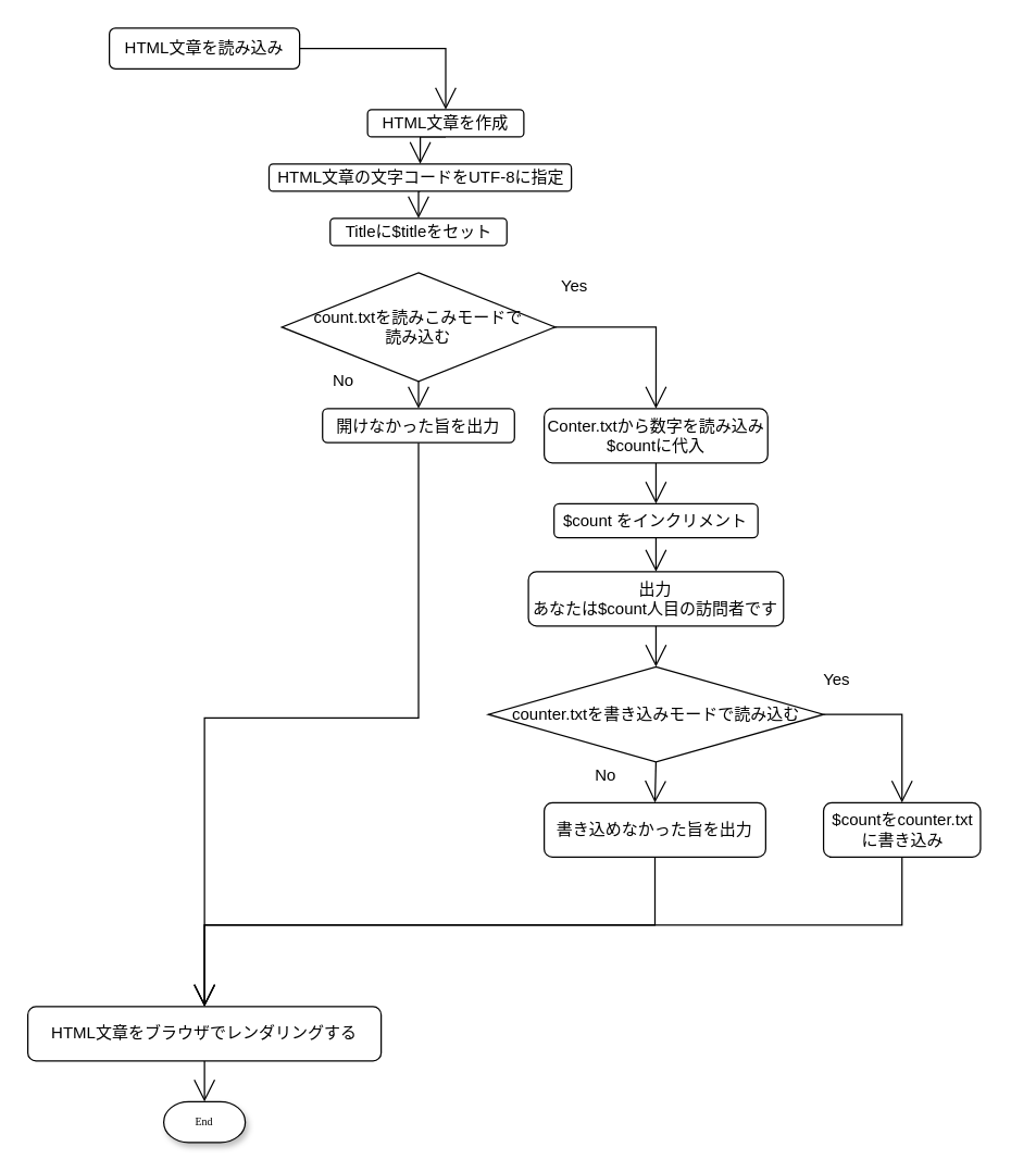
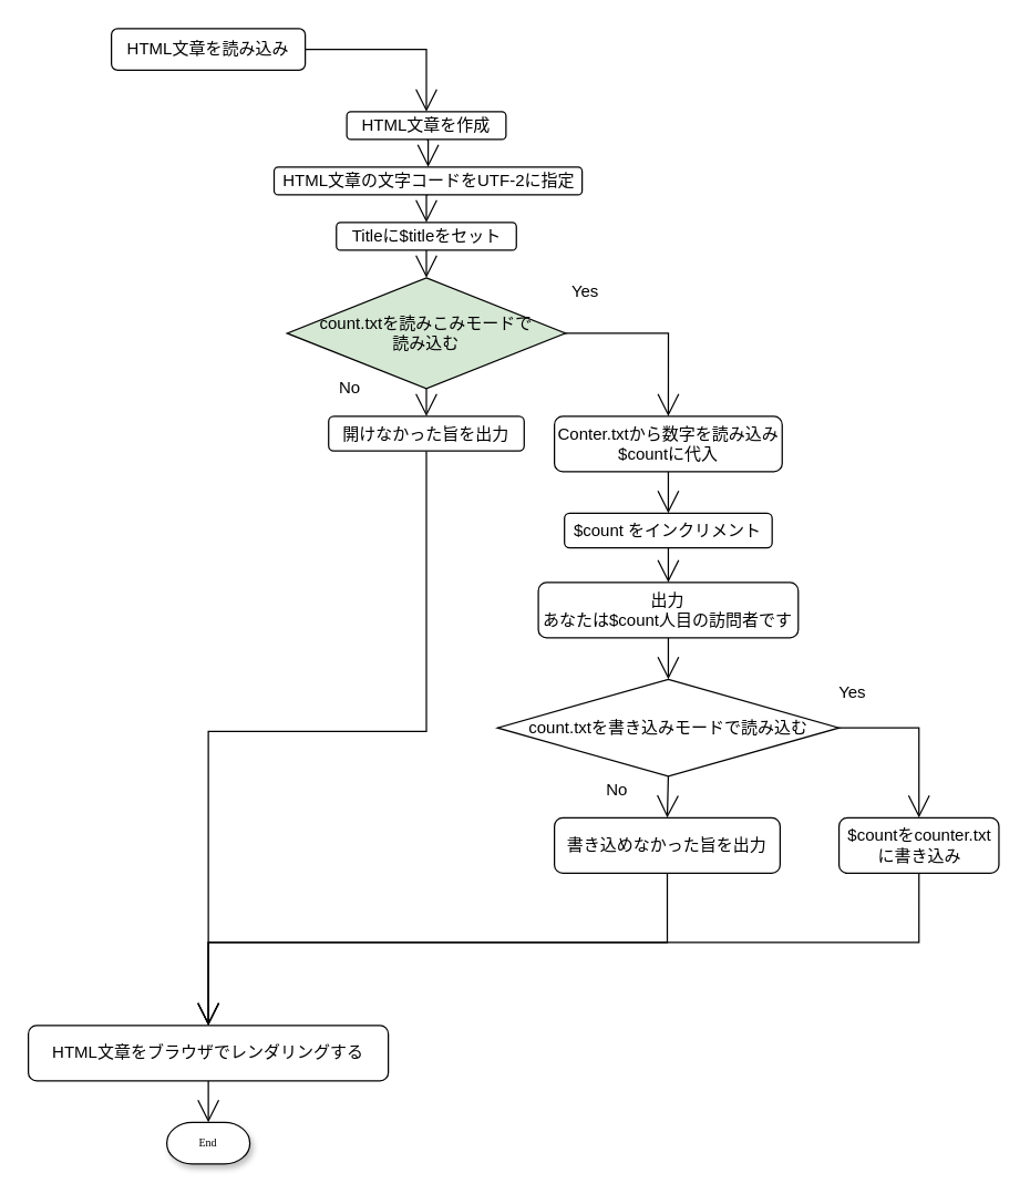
  <mxCell id="0" />
  <mxCell id="1" parent="0" />
  <mxCell id="2" value="End" style="strokeWidth=1;html=1;shape=mxgraph.flowchart.terminator;whiteSpace=wrap;rounded=0;shadow=1;labelBackgroundColor=none;fontFamily=Verdana;fontSize=8;align=center;" vertex="1" parent="1"><mxGeometry x="120" y="810" width="60" height="30" as="geometry" /></mxCell>
  <mxCell id="3" style="edgeStyle=orthogonalEdgeStyle;rounded=0;orthogonalLoop=1;jettySize=auto;html=1;exitX=0.5;exitY=1;exitDx=0;exitDy=0;entryX=0.5;entryY=0;entryDx=0;entryDy=0;endArrow=open;startSize=14;endSize=14;sourcePerimeterSpacing=8;targetPerimeterSpacing=8;" edge="1" parent="1" source="4" target="10"><mxGeometry relative="1" as="geometry" /></mxCell>
- <mxCell id="4" value="HTML文章の文字コードをUTF-8に指定" style="rounded=1;whiteSpace=wrap;html=1;hachureGap=4;" vertex="1" parent="1"><mxGeometry x="197.5" y="120" width="222.5" height="20" as="geometry" /></mxCell>
+ <mxCell id="4" value="HTML文章の文字コードをUTF-2に指定" style="rounded=1;whiteSpace=wrap;html=1;hachureGap=4;" vertex="1" parent="1"><mxGeometry x="197.5" y="120" width="222.5" height="20" as="geometry" /></mxCell>
  <mxCell id="5" style="edgeStyle=orthogonalEdgeStyle;rounded=0;orthogonalLoop=1;jettySize=auto;html=1;exitX=0.5;exitY=1;exitDx=0;exitDy=0;entryX=0.5;entryY=0;entryDx=0;entryDy=0;endArrow=open;startSize=14;endSize=14;sourcePerimeterSpacing=8;targetPerimeterSpacing=8;" edge="1" parent="1" source="6" target="4"><mxGeometry relative="1" as="geometry" /></mxCell>
- <mxCell id="6" value="HTML文章を作成" style="rounded=1;whiteSpace=wrap;html=1;hachureGap=4;" vertex="1" parent="1"><mxGeometry x="270" y="80" width="115" height="20" as="geometry" /></mxCell>
+ <mxCell id="6" value="HTML文章を作成" style="rounded=1;whiteSpace=wrap;html=1;hachureGap=4;" vertex="1" parent="1"><mxGeometry x="250" y="80" width="115" height="20" as="geometry" /></mxCell>
  <mxCell id="7" style="edgeStyle=orthogonalEdgeStyle;rounded=0;orthogonalLoop=1;jettySize=auto;html=1;exitX=1;exitY=0.5;exitDx=0;exitDy=0;entryX=0.5;entryY=0;entryDx=0;entryDy=0;endArrow=open;startSize=14;endSize=14;sourcePerimeterSpacing=8;targetPerimeterSpacing=8;" edge="1" parent="1" source="8" target="6"><mxGeometry relative="1" as="geometry" /></mxCell>
  <mxCell id="8" value="HTML文章を読み込み" style="rounded=1;whiteSpace=wrap;html=1;hachureGap=4;" vertex="1" parent="1"><mxGeometry x="80" y="20" width="140" height="30" as="geometry" /></mxCell>
+ <mxCell id="9" style="edgeStyle=orthogonalEdgeStyle;rounded=0;orthogonalLoop=1;jettySize=auto;html=1;exitX=0.5;exitY=1;exitDx=0;exitDy=0;entryX=0.5;entryY=0;entryDx=0;entryDy=0;endArrow=open;startSize=14;endSize=14;sourcePerimeterSpacing=8;targetPerimeterSpacing=8;" edge="1" parent="1" source="10" target="17"><mxGeometry relative="1" as="geometry" /></mxCell>
  <mxCell id="10" value="Titleに$titleをセット" style="rounded=1;whiteSpace=wrap;html=1;hachureGap=4;" vertex="1" parent="1"><mxGeometry x="242.5" y="160" width="130" height="20" as="geometry" /></mxCell>
  <mxCell id="11" style="edgeStyle=orthogonalEdgeStyle;rounded=0;orthogonalLoop=1;jettySize=auto;html=1;exitX=0.5;exitY=1;exitDx=0;exitDy=0;entryX=0.5;entryY=0;entryDx=0;entryDy=0;endArrow=open;startSize=14;endSize=14;sourcePerimeterSpacing=8;targetPerimeterSpacing=8;" edge="1" parent="1" source="12" target="14"><mxGeometry relative="1" as="geometry" /></mxCell>
  <mxCell id="12" value="Conter.txtから数字を読み込み&lt;br&gt;$countに代入" style="rounded=1;whiteSpace=wrap;html=1;hachureGap=4;" vertex="1" parent="1"><mxGeometry x="400" y="300" width="164.5" height="40" as="geometry" /></mxCell>
  <mxCell id="13" style="edgeStyle=orthogonalEdgeStyle;rounded=0;orthogonalLoop=1;jettySize=auto;html=1;exitX=0.5;exitY=1;exitDx=0;exitDy=0;entryX=0.5;entryY=0;entryDx=0;entryDy=0;endArrow=open;startSize=14;endSize=14;sourcePerimeterSpacing=8;targetPerimeterSpacing=8;" edge="1" parent="1" source="14" target="21"><mxGeometry relative="1" as="geometry" /></mxCell>
  <mxCell id="14" value="$count をインクリメント" style="rounded=1;whiteSpace=wrap;html=1;hachureGap=4;" vertex="1" parent="1"><mxGeometry x="407.25" y="370" width="150" height="25" as="geometry" /></mxCell>
  <mxCell id="15" style="edgeStyle=orthogonalEdgeStyle;rounded=0;orthogonalLoop=1;jettySize=auto;html=1;exitX=0.5;exitY=1;exitDx=0;exitDy=0;entryX=0.5;entryY=0;entryDx=0;entryDy=0;endArrow=open;startSize=14;endSize=14;sourcePerimeterSpacing=8;targetPerimeterSpacing=8;" edge="1" parent="1" source="17" target="19"><mxGeometry relative="1" as="geometry" /></mxCell>
  <mxCell id="16" style="edgeStyle=orthogonalEdgeStyle;rounded=0;orthogonalLoop=1;jettySize=auto;html=1;exitX=1;exitY=0.5;exitDx=0;exitDy=0;entryX=0.5;entryY=0;entryDx=0;entryDy=0;endArrow=open;startSize=14;endSize=14;sourcePerimeterSpacing=8;targetPerimeterSpacing=8;" edge="1" parent="1" source="17" target="12"><mxGeometry relative="1" as="geometry" /></mxCell>
- <mxCell id="17" value="count.txtを読みこみモードで&lt;br&gt;読み込む" style="rhombus;whiteSpace=wrap;html=1;hachureGap=4;" vertex="1" parent="1"><mxGeometry x="206.88" y="200" width="201.25" height="80" as="geometry" /></mxCell>
+ <mxCell id="17" value="count.txtを読みこみモードで&lt;br&gt;読み込む" style="rhombus;whiteSpace=wrap;html=1;hachureGap=4;fillColor=#d5e8d4;" vertex="1" parent="1"><mxGeometry x="206.88" y="200" width="201.25" height="80" as="geometry" /></mxCell>
  <mxCell id="18" style="edgeStyle=orthogonalEdgeStyle;rounded=0;orthogonalLoop=1;jettySize=auto;html=1;exitX=0.5;exitY=1;exitDx=0;exitDy=0;entryX=0.5;entryY=0;entryDx=0;entryDy=0;endArrow=open;startSize=14;endSize=14;sourcePerimeterSpacing=8;targetPerimeterSpacing=8;" edge="1" parent="1" source="19" target="30"><mxGeometry relative="1" as="geometry" /></mxCell>
  <mxCell id="19" value="開けなかった旨を出力" style="rounded=1;whiteSpace=wrap;html=1;hachureGap=4;" vertex="1" parent="1"><mxGeometry x="236.88" y="300" width="141.25" height="25" as="geometry" /></mxCell>
  <mxCell id="20" style="edgeStyle=orthogonalEdgeStyle;rounded=0;orthogonalLoop=1;jettySize=auto;html=1;exitX=0.5;exitY=1;exitDx=0;exitDy=0;entryX=0.5;entryY=0;entryDx=0;entryDy=0;endArrow=open;startSize=14;endSize=14;sourcePerimeterSpacing=8;targetPerimeterSpacing=8;" edge="1" parent="1" source="21" target="24"><mxGeometry relative="1" as="geometry" /></mxCell>
  <mxCell id="21" value="出力&lt;br&gt;あなたは$count人目の訪問者です" style="rounded=1;whiteSpace=wrap;html=1;hachureGap=4;" vertex="1" parent="1"><mxGeometry x="388.37" y="420" width="187.75" height="40" as="geometry" /></mxCell>
  <mxCell id="22" style="edgeStyle=orthogonalEdgeStyle;rounded=0;orthogonalLoop=1;jettySize=auto;html=1;exitX=1;exitY=0.5;exitDx=0;exitDy=0;entryX=0.5;entryY=0;entryDx=0;entryDy=0;endArrow=open;startSize=14;endSize=14;sourcePerimeterSpacing=8;targetPerimeterSpacing=8;" edge="1" parent="1" source="24" target="26"><mxGeometry relative="1" as="geometry" /></mxCell>
  <mxCell id="23" style="edgeStyle=orthogonalEdgeStyle;rounded=0;orthogonalLoop=1;jettySize=auto;html=1;exitX=0.5;exitY=1;exitDx=0;exitDy=0;entryX=0.5;entryY=0;entryDx=0;entryDy=0;endArrow=open;startSize=14;endSize=14;sourcePerimeterSpacing=8;targetPerimeterSpacing=8;" edge="1" parent="1" source="24" target="28"><mxGeometry relative="1" as="geometry" /></mxCell>
- <mxCell id="24" value="counter.txtを書き込みモードで読み込む" style="rhombus;whiteSpace=wrap;html=1;hachureGap=4;" vertex="1" parent="1"><mxGeometry x="358.92" y="490" width="246.64" height="70" as="geometry" /></mxCell>
+ <mxCell id="24" value="count.txtを書き込みモードで読み込む" style="rhombus;whiteSpace=wrap;html=1;hachureGap=4;" vertex="1" parent="1"><mxGeometry x="358.92" y="490" width="246.64" height="70" as="geometry" /></mxCell>
  <mxCell id="25" style="edgeStyle=orthogonalEdgeStyle;rounded=0;orthogonalLoop=1;jettySize=auto;html=1;exitX=0.5;exitY=1;exitDx=0;exitDy=0;entryX=0.5;entryY=0;entryDx=0;entryDy=0;endArrow=open;startSize=14;endSize=14;sourcePerimeterSpacing=8;targetPerimeterSpacing=8;" edge="1" parent="1" source="26" target="30"><mxGeometry relative="1" as="geometry" /></mxCell>
  <mxCell id="26" value="$countをcounter.txtに書き込み" style="rounded=1;whiteSpace=wrap;html=1;hachureGap=4;" vertex="1" parent="1"><mxGeometry x="605.56" y="590" width="115.5" height="40" as="geometry" /></mxCell>
  <mxCell id="27" style="edgeStyle=orthogonalEdgeStyle;rounded=0;orthogonalLoop=1;jettySize=auto;html=1;exitX=0.5;exitY=1;exitDx=0;exitDy=0;entryX=0.5;entryY=0;entryDx=0;entryDy=0;endArrow=open;startSize=14;endSize=14;sourcePerimeterSpacing=8;targetPerimeterSpacing=8;" edge="1" parent="1" source="28" target="30"><mxGeometry relative="1" as="geometry" /></mxCell>
  <mxCell id="28" value="書き込めなかった旨を出力" style="rounded=1;whiteSpace=wrap;html=1;hachureGap=4;" vertex="1" parent="1"><mxGeometry x="400" y="590" width="163" height="40" as="geometry" /></mxCell>
  <mxCell id="29" style="edgeStyle=orthogonalEdgeStyle;rounded=0;orthogonalLoop=1;jettySize=auto;html=1;exitX=0.5;exitY=1;exitDx=0;exitDy=0;entryX=0.5;entryY=0;entryDx=0;entryDy=0;entryPerimeter=0;endArrow=open;startSize=14;endSize=14;sourcePerimeterSpacing=8;targetPerimeterSpacing=8;" edge="1" parent="1" source="30" target="2"><mxGeometry relative="1" as="geometry" /></mxCell>
  <mxCell id="30" value="HTML文章をブラウザでレンダリングする" style="rounded=1;whiteSpace=wrap;html=1;hachureGap=4;" vertex="1" parent="1"><mxGeometry x="20" y="740" width="260" height="40" as="geometry" /></mxCell>
  <mxCell id="31" value="Yes" style="text;html=1;align=center;verticalAlign=middle;resizable=0;points=[];autosize=1;strokeColor=none;fillColor=none;hachureGap=4;" vertex="1" parent="1"><mxGeometry x="600" y="490" width="30" height="20" as="geometry" /></mxCell>
  <mxCell id="32" value="Yes" style="text;html=1;align=center;verticalAlign=middle;resizable=0;points=[];autosize=1;strokeColor=none;fillColor=none;hachureGap=4;" vertex="1" parent="1"><mxGeometry x="407.25" y="200" width="30" height="20" as="geometry" /></mxCell>
  <mxCell id="33" value="No" style="text;html=1;align=center;verticalAlign=middle;resizable=0;points=[];autosize=1;strokeColor=none;fillColor=none;hachureGap=4;" vertex="1" parent="1"><mxGeometry x="236.88" y="270" width="30" height="20" as="geometry" /></mxCell>
  <mxCell id="34" value="No" style="text;html=1;align=center;verticalAlign=middle;resizable=0;points=[];autosize=1;strokeColor=none;fillColor=none;hachureGap=4;" vertex="1" parent="1"><mxGeometry x="430" y="560" width="30" height="20" as="geometry" /></mxCell>
